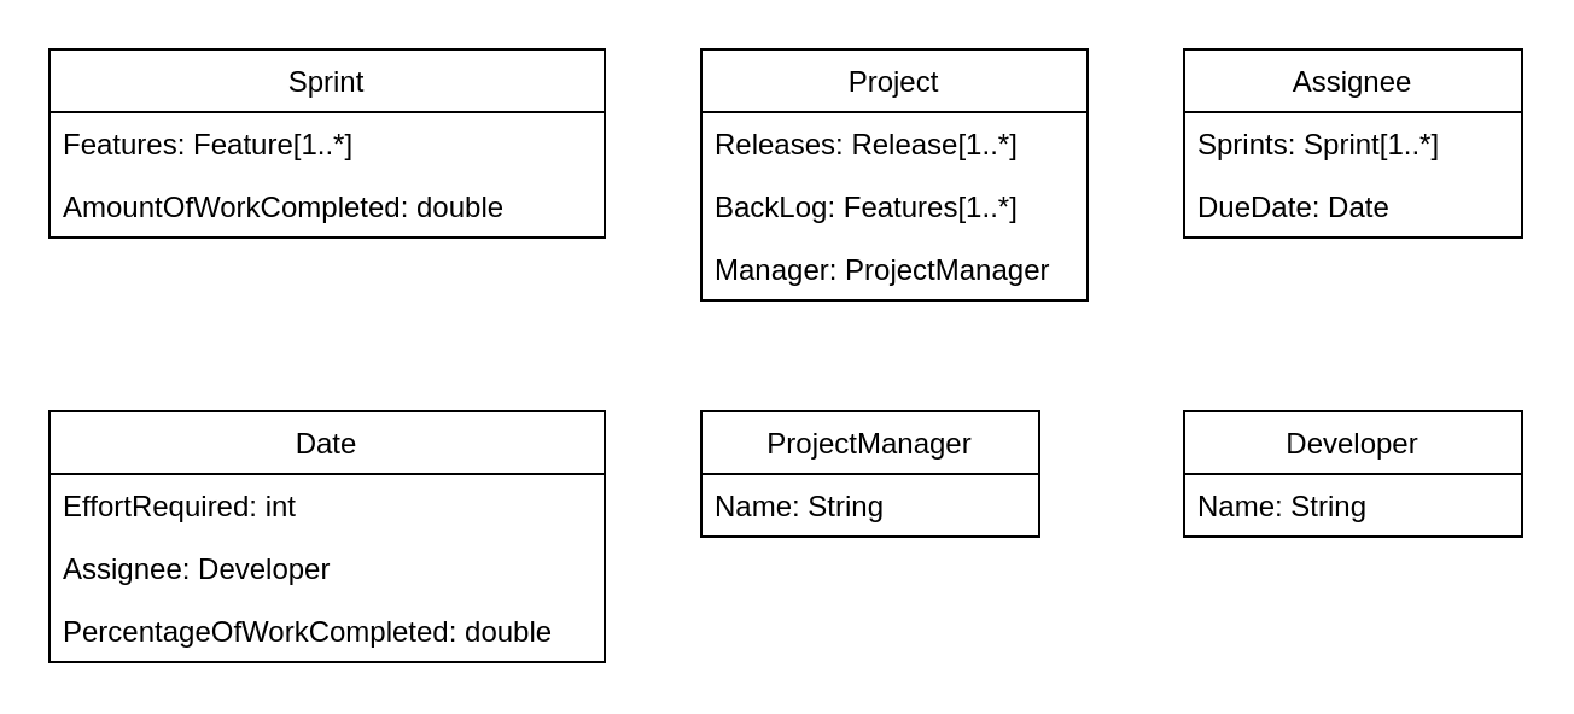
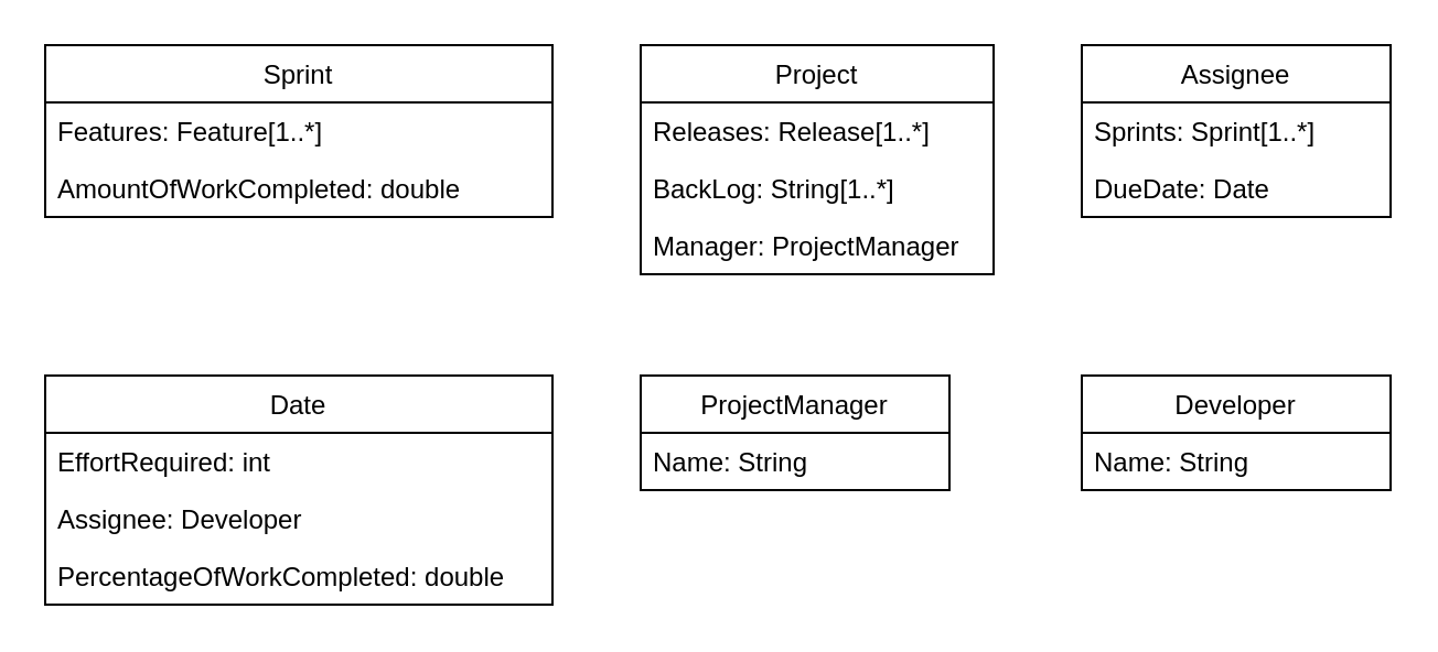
  <mxCell id="0" />
  <mxCell id="1" parent="0" />
  <mxCell id="2" value="Sprint" style="swimlane;fontStyle=0;childLayout=stackLayout;horizontal=1;startSize=26;fillColor=none;horizontalStack=0;resizeParent=1;resizeParentMax=0;resizeLast=0;collapsible=1;marginBottom=0;" vertex="1" parent="1"><mxGeometry x="20" y="20" width="230" height="78" as="geometry" /></mxCell>
  <mxCell id="3" value="Features: Feature[1..*]" style="text;strokeColor=none;fillColor=none;align=left;verticalAlign=top;spacingLeft=4;spacingRight=4;overflow=hidden;rotatable=0;points=[[0,0.5],[1,0.5]];portConstraint=eastwest;" vertex="1" parent="2"><mxGeometry y="26" width="230" height="26" as="geometry" /></mxCell>
  <mxCell id="4" value="AmountOfWorkCompleted: double" style="text;strokeColor=none;fillColor=none;align=left;verticalAlign=top;spacingLeft=4;spacingRight=4;overflow=hidden;rotatable=0;points=[[0,0.5],[1,0.5]];portConstraint=eastwest;" vertex="1" parent="2"><mxGeometry y="52" width="230" height="26" as="geometry" /></mxCell>
  <mxCell id="5" value="Date" style="swimlane;fontStyle=0;childLayout=stackLayout;horizontal=1;startSize=26;fillColor=none;horizontalStack=0;resizeParent=1;resizeParentMax=0;resizeLast=0;collapsible=1;marginBottom=0;" vertex="1" parent="1"><mxGeometry x="20" y="170" width="230" height="104" as="geometry" /></mxCell>
  <mxCell id="6" value="EffortRequired: int" style="text;strokeColor=none;fillColor=none;align=left;verticalAlign=top;spacingLeft=4;spacingRight=4;overflow=hidden;rotatable=0;points=[[0,0.5],[1,0.5]];portConstraint=eastwest;" vertex="1" parent="5"><mxGeometry y="26" width="230" height="26" as="geometry" /></mxCell>
  <mxCell id="7" value="Assignee: Developer" style="text;strokeColor=none;fillColor=none;align=left;verticalAlign=top;spacingLeft=4;spacingRight=4;overflow=hidden;rotatable=0;points=[[0,0.5],[1,0.5]];portConstraint=eastwest;" vertex="1" parent="5"><mxGeometry y="52" width="230" height="26" as="geometry" /></mxCell>
  <mxCell id="8" value="PercentageOfWorkCompleted: double" style="text;strokeColor=none;fillColor=none;align=left;verticalAlign=top;spacingLeft=4;spacingRight=4;overflow=hidden;rotatable=0;points=[[0,0.5],[1,0.5]];portConstraint=eastwest;" vertex="1" parent="5"><mxGeometry y="78" width="230" height="26" as="geometry" /></mxCell>
  <mxCell id="9" value="Project" style="swimlane;fontStyle=0;childLayout=stackLayout;horizontal=1;startSize=26;fillColor=none;horizontalStack=0;resizeParent=1;resizeParentMax=0;resizeLast=0;collapsible=1;marginBottom=0;" vertex="1" parent="1"><mxGeometry x="290" y="20" width="160" height="104" as="geometry" /></mxCell>
  <mxCell id="10" value="Releases: Release[1..*]" style="text;strokeColor=none;fillColor=none;align=left;verticalAlign=top;spacingLeft=4;spacingRight=4;overflow=hidden;rotatable=0;points=[[0,0.5],[1,0.5]];portConstraint=eastwest;" vertex="1" parent="9"><mxGeometry y="26" width="160" height="26" as="geometry" /></mxCell>
- <mxCell id="11" value="BackLog: Features[1..*]" style="text;strokeColor=none;fillColor=none;align=left;verticalAlign=top;spacingLeft=4;spacingRight=4;overflow=hidden;rotatable=0;points=[[0,0.5],[1,0.5]];portConstraint=eastwest;" vertex="1" parent="9"><mxGeometry y="52" width="160" height="26" as="geometry" /></mxCell>
+ <mxCell id="11" value="BackLog: String[1..*]" style="text;strokeColor=none;fillColor=none;align=left;verticalAlign=top;spacingLeft=4;spacingRight=4;overflow=hidden;rotatable=0;points=[[0,0.5],[1,0.5]];portConstraint=eastwest;" vertex="1" parent="9"><mxGeometry y="52" width="160" height="26" as="geometry" /></mxCell>
  <mxCell id="12" value="Manager: ProjectManager" style="text;strokeColor=none;fillColor=none;align=left;verticalAlign=top;spacingLeft=4;spacingRight=4;overflow=hidden;rotatable=0;points=[[0,0.5],[1,0.5]];portConstraint=eastwest;imageAspect=1;" vertex="1" parent="9"><mxGeometry y="78" width="160" height="26" as="geometry" /></mxCell>
  <mxCell id="13" value="ProjectManager" style="swimlane;fontStyle=0;childLayout=stackLayout;horizontal=1;startSize=26;fillColor=none;horizontalStack=0;resizeParent=1;resizeParentMax=0;resizeLast=0;collapsible=1;marginBottom=0;" vertex="1" parent="1"><mxGeometry x="290" y="170" width="140" height="52" as="geometry" /></mxCell>
  <mxCell id="14" value="Name: String" style="text;strokeColor=none;fillColor=none;align=left;verticalAlign=top;spacingLeft=4;spacingRight=4;overflow=hidden;rotatable=0;points=[[0,0.5],[1,0.5]];portConstraint=eastwest;" vertex="1" parent="13"><mxGeometry y="26" width="140" height="26" as="geometry" /></mxCell>
  <mxCell id="15" value="Developer" style="swimlane;fontStyle=0;childLayout=stackLayout;horizontal=1;startSize=26;fillColor=none;horizontalStack=0;resizeParent=1;resizeParentMax=0;resizeLast=0;collapsible=1;marginBottom=0;" vertex="1" parent="1"><mxGeometry x="490" y="170" width="140" height="52" as="geometry" /></mxCell>
  <mxCell id="16" value="Name: String" style="text;strokeColor=none;fillColor=none;align=left;verticalAlign=top;spacingLeft=4;spacingRight=4;overflow=hidden;rotatable=0;points=[[0,0.5],[1,0.5]];portConstraint=eastwest;" vertex="1" parent="15"><mxGeometry y="26" width="140" height="26" as="geometry" /></mxCell>
  <mxCell id="17" value="Assignee" style="swimlane;fontStyle=0;childLayout=stackLayout;horizontal=1;startSize=26;fillColor=none;horizontalStack=0;resizeParent=1;resizeParentMax=0;resizeLast=0;collapsible=1;marginBottom=0;" vertex="1" parent="1"><mxGeometry x="490" y="20" width="140" height="78" as="geometry" /></mxCell>
  <mxCell id="18" value="Sprints: Sprint[1..*]" style="text;strokeColor=none;fillColor=none;align=left;verticalAlign=top;spacingLeft=4;spacingRight=4;overflow=hidden;rotatable=0;points=[[0,0.5],[1,0.5]];portConstraint=eastwest;" vertex="1" parent="17"><mxGeometry y="26" width="140" height="26" as="geometry" /></mxCell>
  <mxCell id="19" value="DueDate: Date" style="text;strokeColor=none;fillColor=none;align=left;verticalAlign=top;spacingLeft=4;spacingRight=4;overflow=hidden;rotatable=0;points=[[0,0.5],[1,0.5]];portConstraint=eastwest;" vertex="1" parent="17"><mxGeometry y="52" width="140" height="26" as="geometry" /></mxCell>
